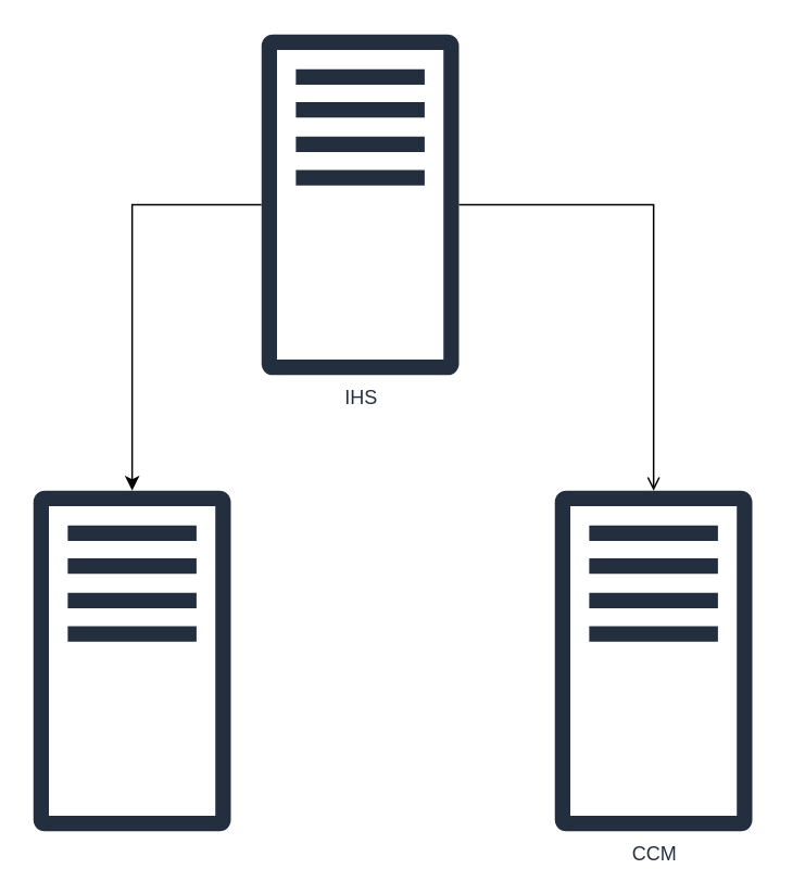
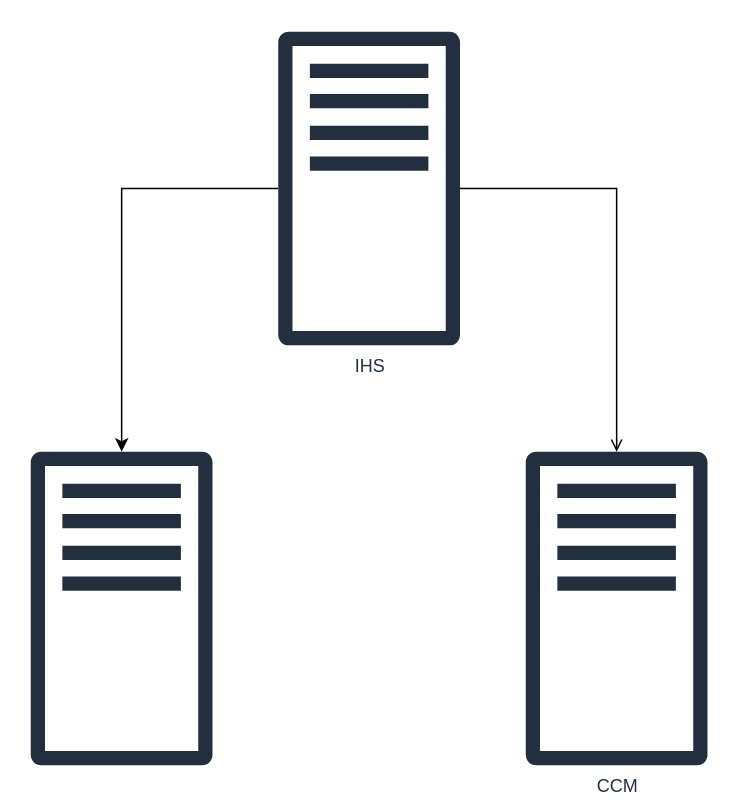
  <mxCell id="0" />
  <mxCell id="1" parent="0" />
  <mxCell id="2" value="" style="edgeStyle=orthogonalEdgeStyle;rounded=0;orthogonalLoop=1;jettySize=auto;html=1;" edge="1" parent="1" source="4" target="5"><mxGeometry relative="1" as="geometry" /></mxCell>
  <mxCell id="3" style="edgeStyle=orthogonalEdgeStyle;rounded=0;orthogonalLoop=1;jettySize=auto;html=1;endArrow=open;" edge="1" parent="1" source="4" target="6"><mxGeometry relative="1" as="geometry" /></mxCell>
- <mxCell id="4" value="IHS" style="outlineConnect=0;fontColor=#232F3E;gradientColor=none;fillColor=#232F3E;strokeColor=none;dashed=0;verticalLabelPosition=bottom;verticalAlign=top;align=center;html=1;fontSize=12;fontStyle=0;aspect=fixed;pointerEvents=1;shape=mxgraph.aws4.traditional_server;" vertex="1" parent="1"><mxGeometry x="160" y="20" width="121.16" height="210" as="geometry" /></mxCell>
+ <mxCell id="4" value="IHS" style="outlineConnect=0;fontColor=#232F3E;gradientColor=none;fillColor=#232F3E;strokeColor=none;dashed=0;verticalLabelPosition=bottom;verticalAlign=top;align=center;html=1;fontSize=12;fontStyle=0;aspect=fixed;pointerEvents=1;shape=mxgraph.aws4.traditional_server;" vertex="1" parent="1"><mxGeometry x="185" y="20" width="121.16" height="210" as="geometry" /></mxCell>
  <mxCell id="5" value="&lt;br&gt;" style="outlineConnect=0;fontColor=#232F3E;gradientColor=none;fillColor=#232F3E;strokeColor=none;dashed=0;verticalLabelPosition=bottom;verticalAlign=top;align=center;html=1;fontSize=12;fontStyle=0;aspect=fixed;pointerEvents=1;shape=mxgraph.aws4.traditional_server;" vertex="1" parent="1"><mxGeometry x="20" y="300" width="121.16" height="210" as="geometry" /></mxCell>
- <mxCell id="6" value="CCM" style="outlineConnect=0;fontColor=#232F3E;gradientColor=none;fillColor=#232F3E;strokeColor=none;dashed=0;verticalLabelPosition=bottom;verticalAlign=top;align=center;html=1;fontSize=12;fontStyle=0;aspect=fixed;pointerEvents=1;shape=mxgraph.aws4.traditional_server;" vertex="1" parent="1"><mxGeometry x="340" y="300" width="121.16" height="210" as="geometry" /></mxCell>
+ <mxCell id="6" value="CCM" style="outlineConnect=0;fontColor=#232F3E;gradientColor=none;fillColor=#232F3E;strokeColor=none;dashed=0;verticalLabelPosition=bottom;verticalAlign=top;align=center;html=1;fontSize=12;fontStyle=0;aspect=fixed;pointerEvents=1;shape=mxgraph.aws4.traditional_server;" vertex="1" parent="1"><mxGeometry x="350" y="300" width="121.16" height="210" as="geometry" /></mxCell>
